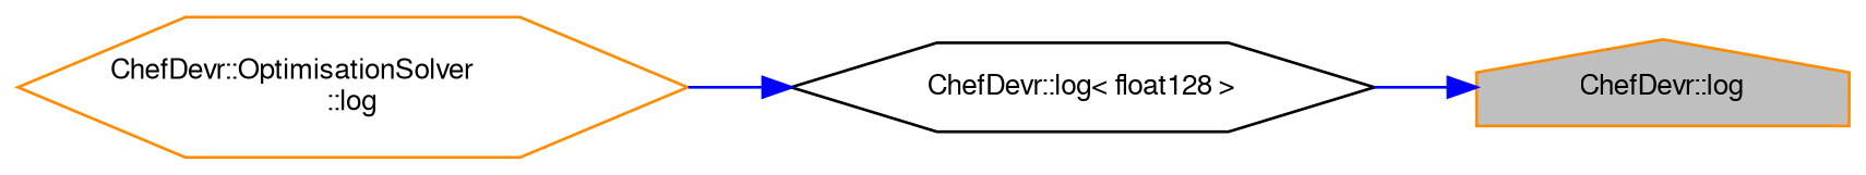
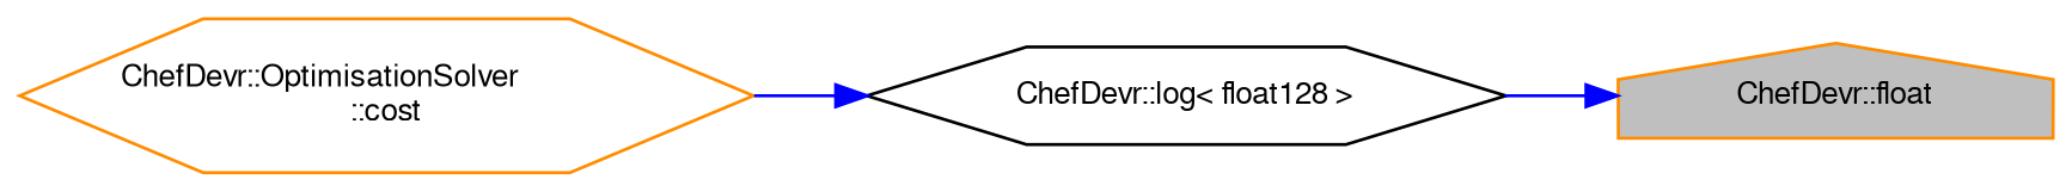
  digraph {
    rankdir=RL
    node [color=darkorange fillcolor=white fontname=FreeSans fontsize=10 shape=hexagon style=filled]
    edge [color=blue dir=back fontname=FreeSans fontsize=10 labelfontname=FreeSans labelfontsize=10 style=solid]
-   n1 [fillcolor=grey75 fontcolor=black height=0.2 label="ChefDevr::log" shape=house width=0.4]
+   n1 [fillcolor=grey75 fontcolor=black height=0.2 label="ChefDevr::float" shape=house width=0.4]
    n2 [color=black height=0.2 label="ChefDevr::log\< float128 \>" width=0.4]
-   n3 [height=0.2 label="ChefDevr::OptimisationSolver\l::log" width=0.4]
+   n3 [height=0.2 label="ChefDevr::OptimisationSolver\l::cost" width=0.4]
    n1 -> n2
    n2 -> n3
  }
